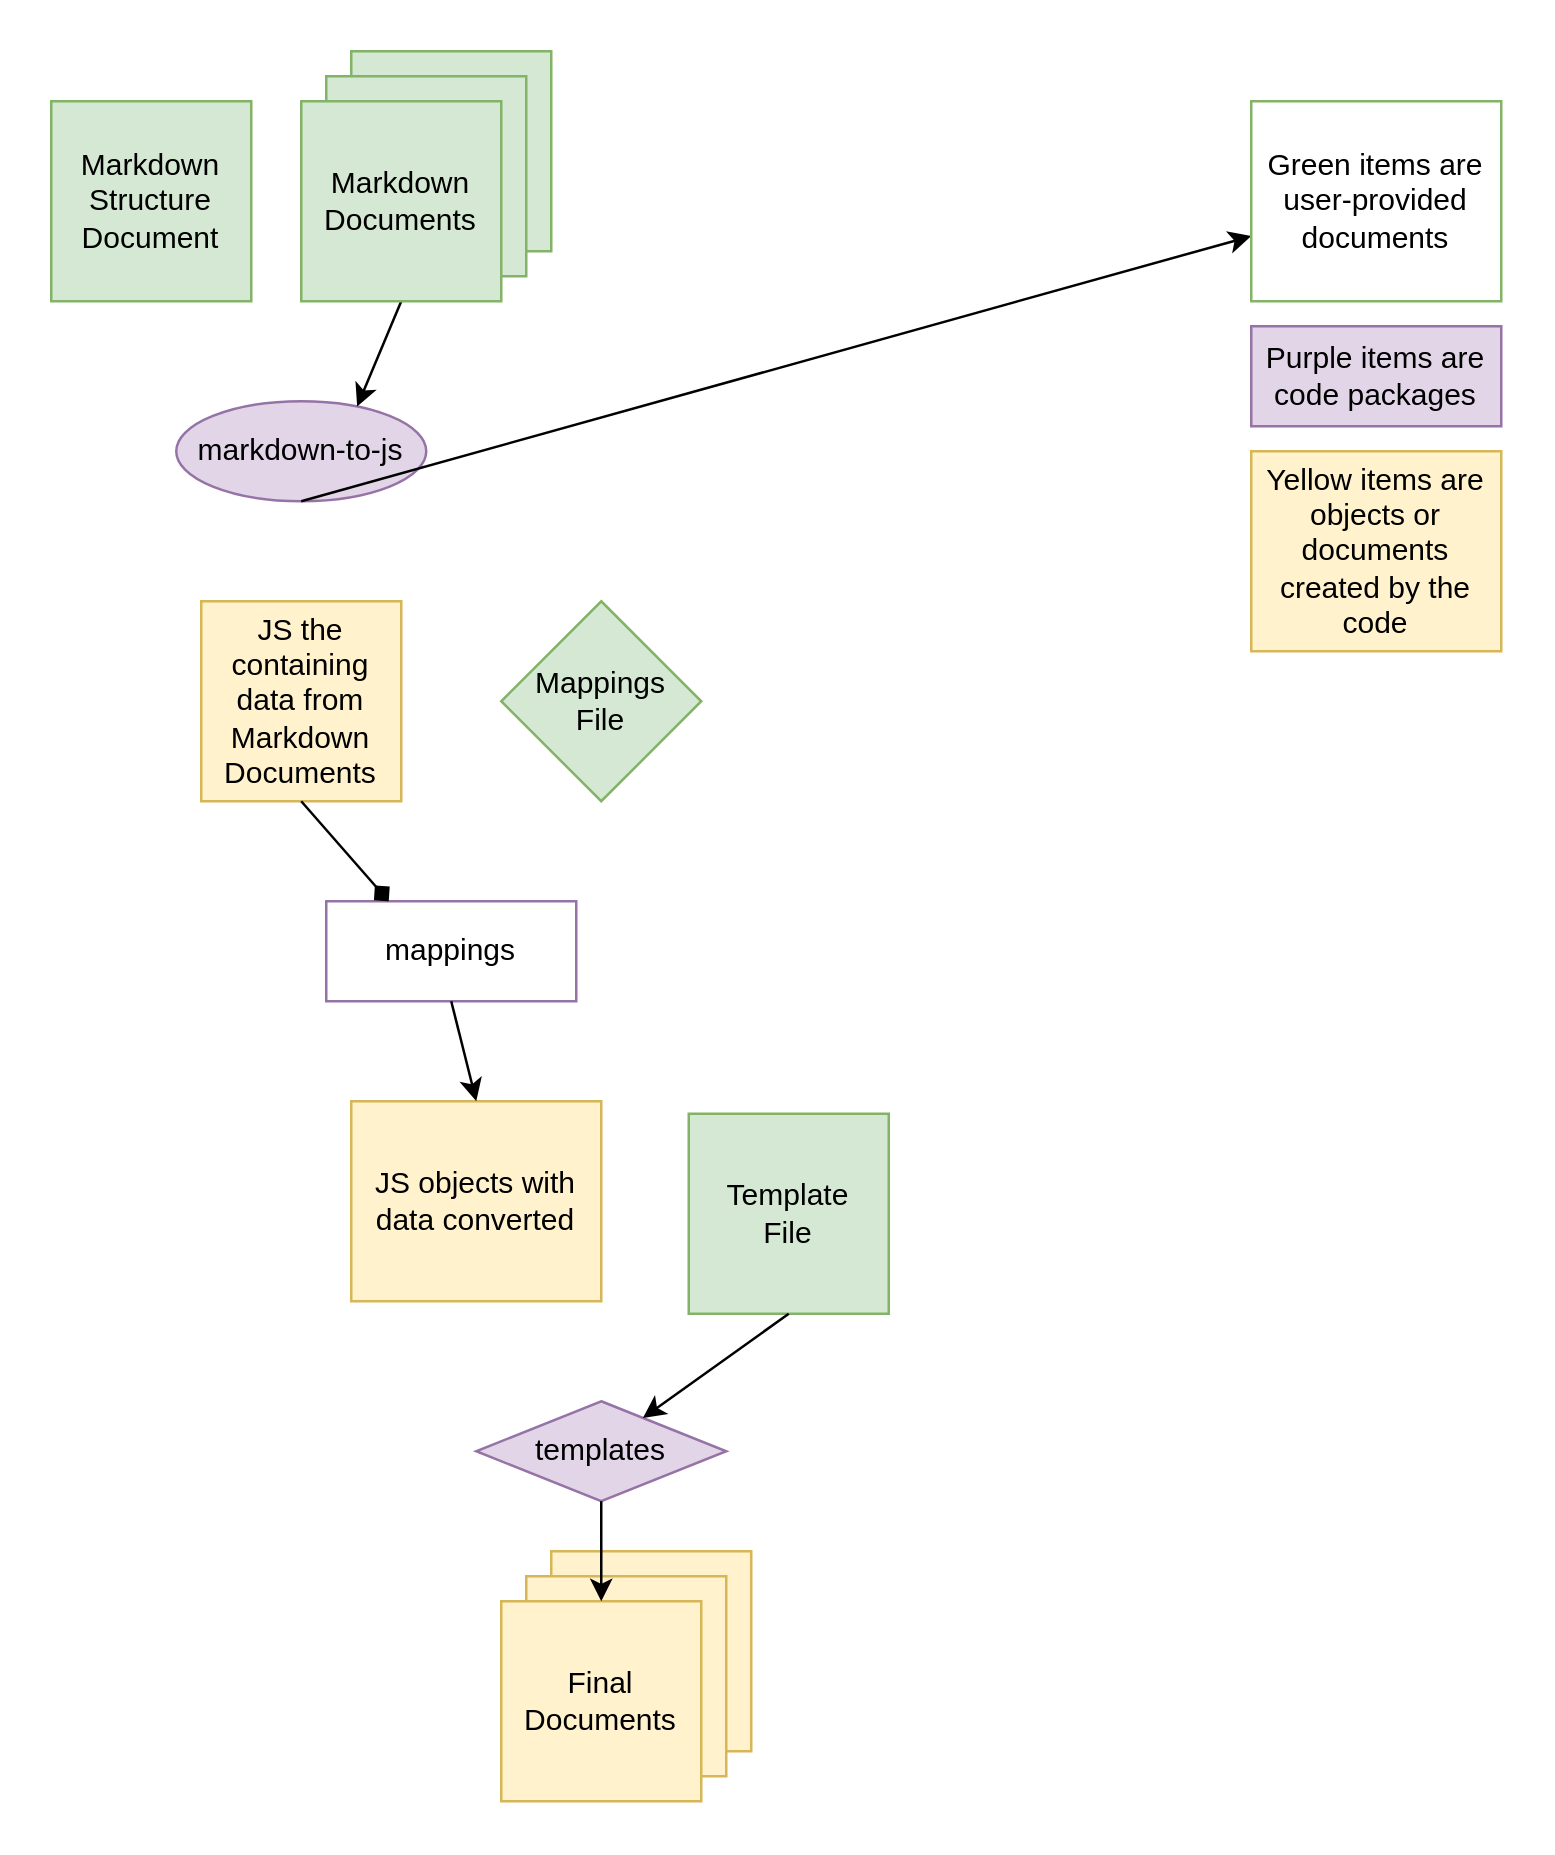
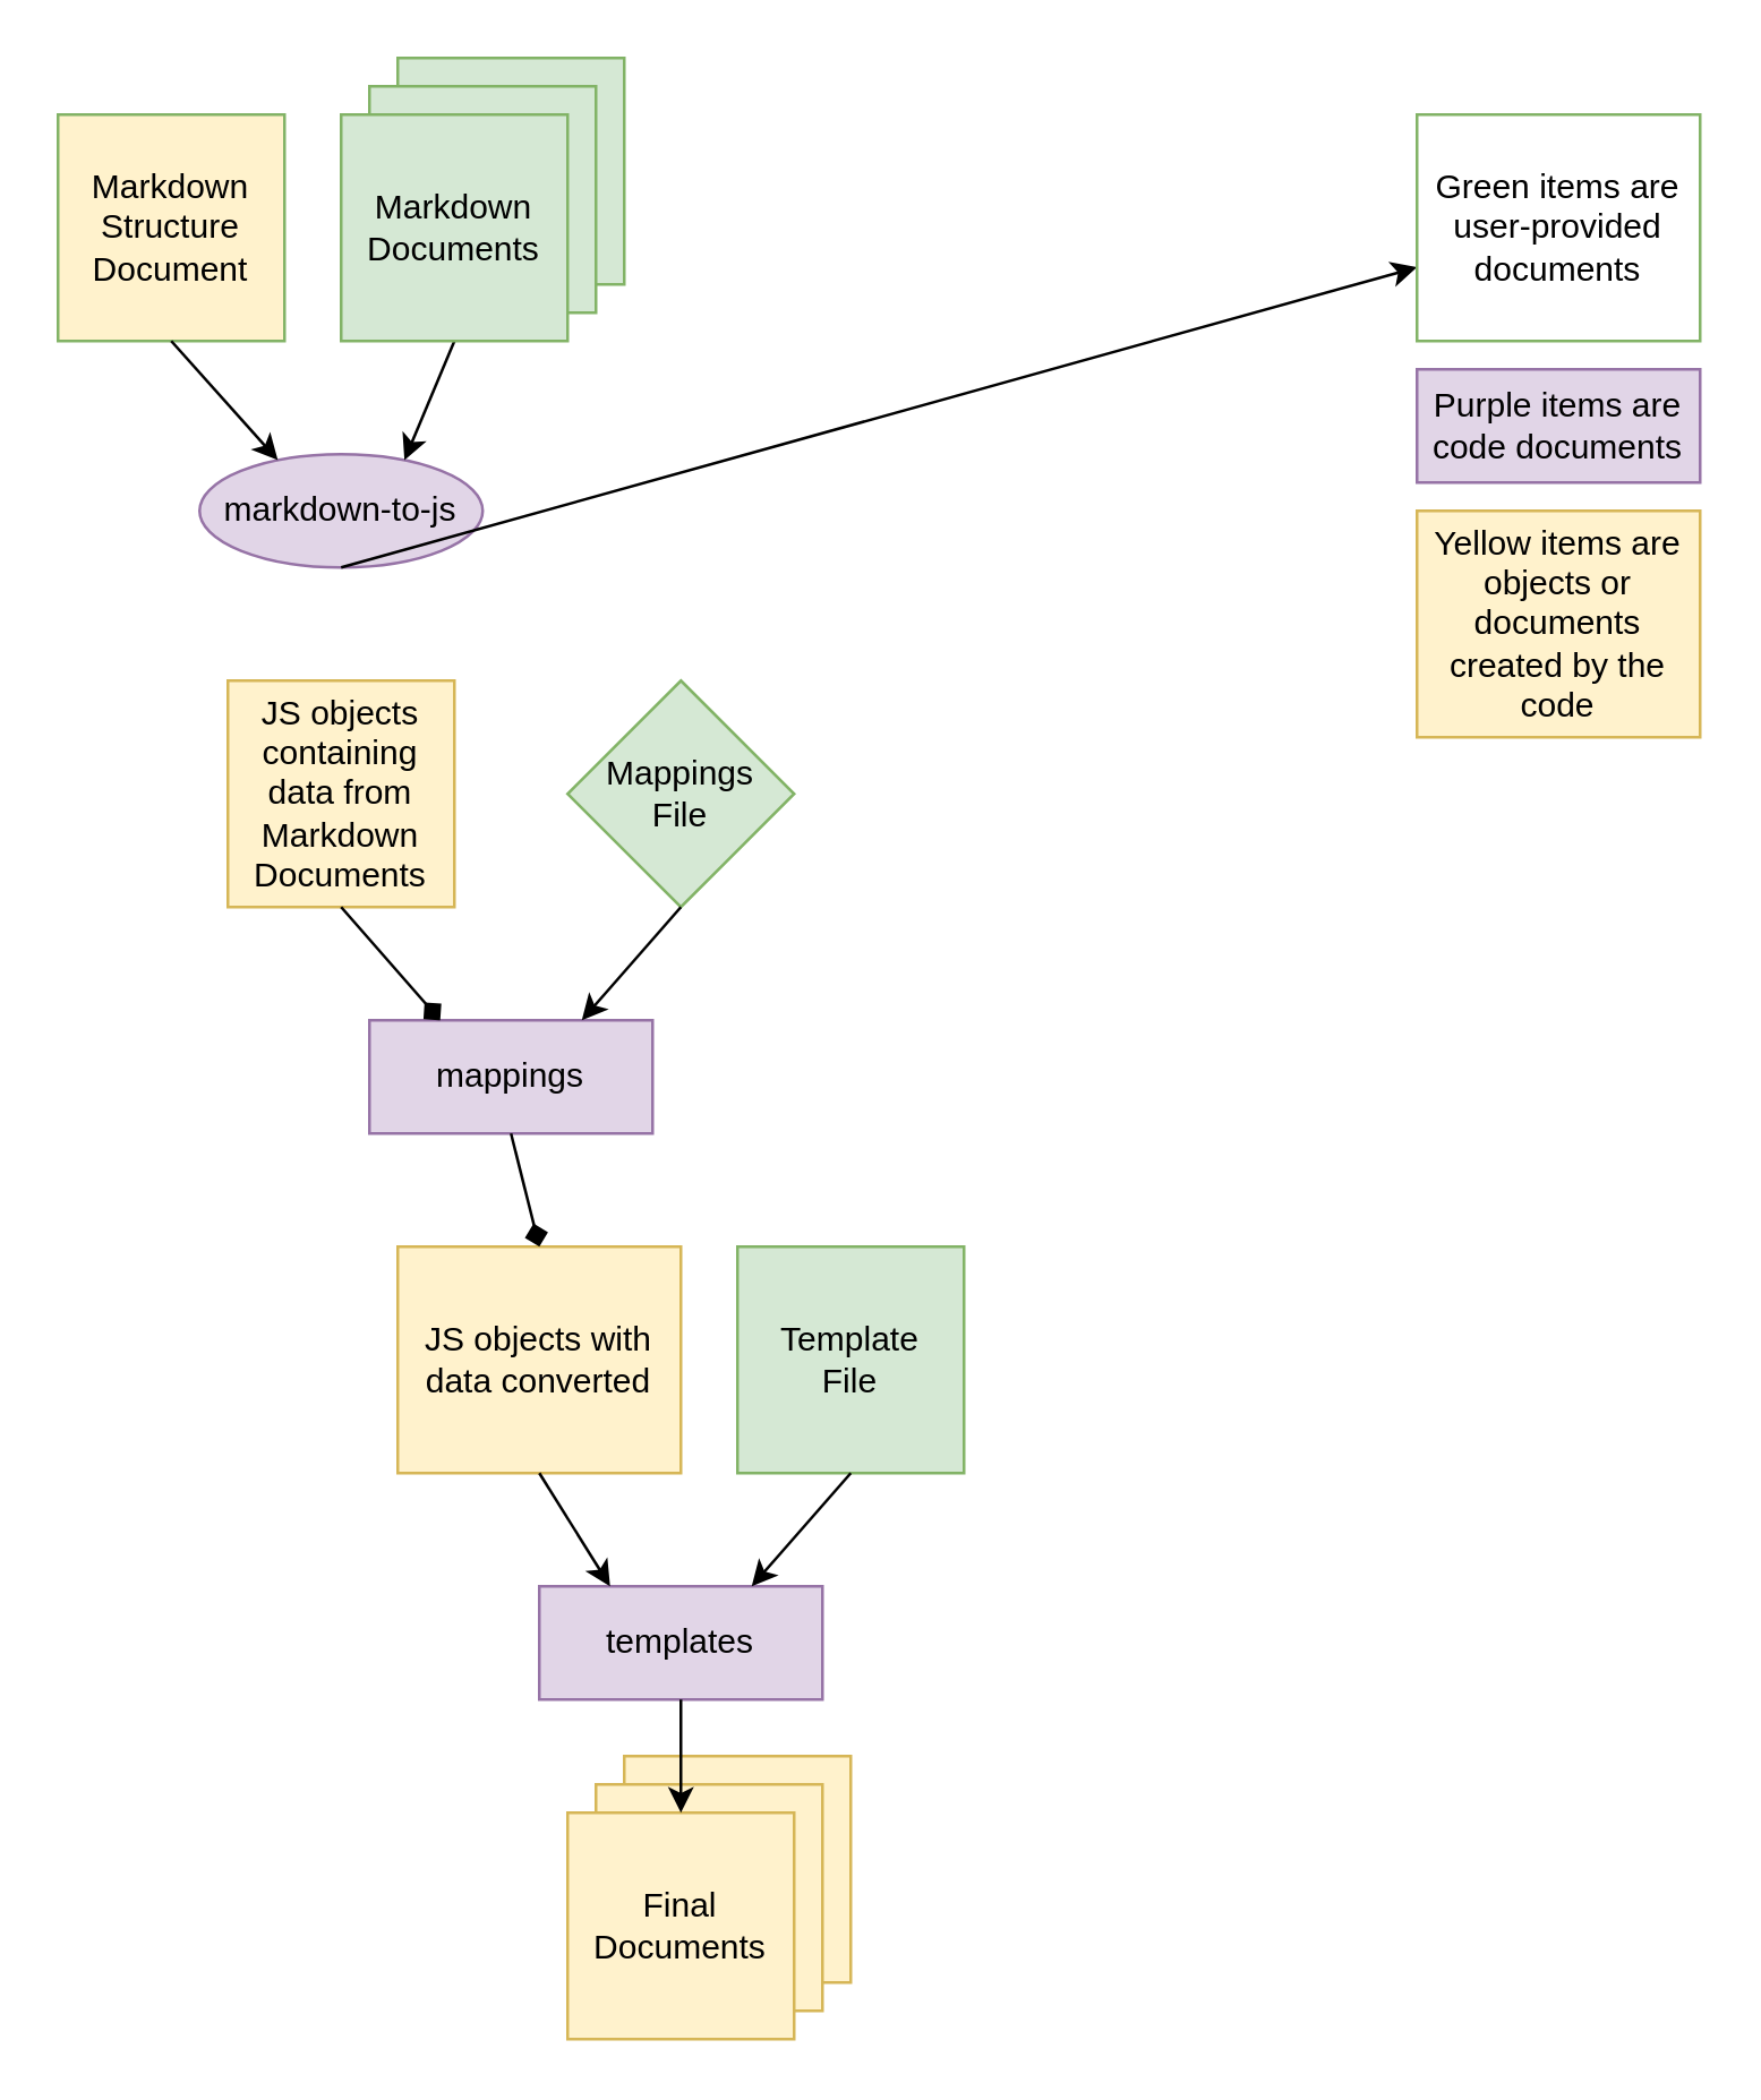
  <mxCell id="0" />
  <mxCell id="1" parent="0" />
- <mxCell id="2" value="Markdown&lt;br&gt;Structure&lt;br&gt;Document" style="rounded=0;whiteSpace=wrap;html=1;fillColor=#d5e8d4;strokeColor=#82b366;" parent="1" vertex="1"><mxGeometry x="20" y="40" width="80" height="80" as="geometry" /></mxCell>
+ <mxCell id="2" value="Markdown&lt;br&gt;Structure&lt;br&gt;Document" style="rounded=0;whiteSpace=wrap;html=1;fillColor=#fff2cc;strokeColor=#82b366;" parent="1" vertex="1"><mxGeometry x="20" y="40" width="80" height="80" as="geometry" /></mxCell>
  <mxCell id="3" value="Markdown&lt;br&gt;Documents" style="rounded=0;whiteSpace=wrap;html=1;fillColor=#d5e8d4;strokeColor=#82b366;" parent="1" vertex="1"><mxGeometry x="140" y="20" width="80" height="80" as="geometry" /></mxCell>
  <mxCell id="4" value="markdown-to-js" style="ellipse;whiteSpace=wrap;html=1;fillColor=#e1d5e7;strokeColor=#9673a6;" parent="1" vertex="1"><mxGeometry x="70" y="160" width="100" height="40" as="geometry" /></mxCell>
+ <mxCell id="5" value="" style="endArrow=classic;html=1;exitX=0.5;exitY=1;exitDx=0;exitDy=0;entryX=0.25;entryY=0;entryDx=0;entryDy=0;" parent="1" source="2" target="4" edge="1"><mxGeometry width="50" height="50" relative="1" as="geometry"><mxPoint x="370" y="310" as="sourcePoint" /><mxPoint x="420" y="260" as="targetPoint" /></mxGeometry></mxCell>
  <mxCell id="6" value="" style="endArrow=classic;html=1;exitX=0.5;exitY=1;exitDx=0;exitDy=0;entryX=0.75;entryY=0;entryDx=0;entryDy=0;" parent="1" source="24" target="4" edge="1"><mxGeometry width="50" height="50" relative="1" as="geometry"><mxPoint x="70" y="170" as="sourcePoint" /><mxPoint x="110" y="210" as="targetPoint" /></mxGeometry></mxCell>
- <mxCell id="7" value="JS the containing data from Markdown Documents" style="rounded=0;whiteSpace=wrap;html=1;fillColor=#fff2cc;strokeColor=#d6b656;" parent="1" vertex="1"><mxGeometry x="80" y="240" width="80" height="80" as="geometry" /></mxCell>
+ <mxCell id="7" value="JS objects containing data from Markdown Documents" style="rounded=0;whiteSpace=wrap;html=1;fillColor=#fff2cc;strokeColor=#d6b656;" parent="1" vertex="1"><mxGeometry x="80" y="240" width="80" height="80" as="geometry" /></mxCell>
  <mxCell id="8" value="" style="endArrow=classic;html=1;exitX=0.5;exitY=1;exitDx=0;exitDy=0;" parent="1" source="4" target="20" edge="1"><mxGeometry width="50" height="50" relative="1" as="geometry"><mxPoint x="370" y="300" as="sourcePoint" /><mxPoint x="420" y="250" as="targetPoint" /></mxGeometry></mxCell>
  <mxCell id="9" value="Mappings&lt;br&gt;File" style="rhombus;whiteSpace=wrap;html=1;fillColor=#d5e8d4;strokeColor=#82b366;" parent="1" vertex="1"><mxGeometry x="200" y="240" width="80" height="80" as="geometry" /></mxCell>
- <mxCell id="10" value="mappings" style="rounded=0;whiteSpace=wrap;html=1;fillColor=#ffffff;strokeColor=#9673a6;" parent="1" vertex="1"><mxGeometry x="130" y="360" width="100" height="40" as="geometry" /></mxCell>
+ <mxCell id="10" value="mappings" style="rounded=0;whiteSpace=wrap;html=1;fillColor=#e1d5e7;strokeColor=#9673a6;" parent="1" vertex="1"><mxGeometry x="130" y="360" width="100" height="40" as="geometry" /></mxCell>
  <mxCell id="11" value="" style="endArrow=diamond;html=1;exitX=0.5;exitY=1;exitDx=0;exitDy=0;entryX=0.25;entryY=0;entryDx=0;entryDy=0;" parent="1" source="7" target="10" edge="1"><mxGeometry width="50" height="50" relative="1" as="geometry"><mxPoint x="370" y="360" as="sourcePoint" /><mxPoint x="420" y="310" as="targetPoint" /></mxGeometry></mxCell>
+ <mxCell id="12" value="" style="endArrow=classic;html=1;exitX=0.5;exitY=1;exitDx=0;exitDy=0;entryX=0.75;entryY=0;entryDx=0;entryDy=0;" parent="1" source="9" target="10" edge="1"><mxGeometry width="50" height="50" relative="1" as="geometry"><mxPoint x="370" y="360" as="sourcePoint" /><mxPoint x="420" y="310" as="targetPoint" /></mxGeometry></mxCell>
  <mxCell id="13" value="JS objects with data converted" style="rounded=0;whiteSpace=wrap;html=1;fillColor=#fff2cc;strokeColor=#d6b656;" parent="1" vertex="1"><mxGeometry x="140" y="440" width="100" height="80" as="geometry" /></mxCell>
- <mxCell id="14" value="" style="endArrow=classic;html=1;exitX=0.5;exitY=1;exitDx=0;exitDy=0;entryX=0.5;entryY=0;entryDx=0;entryDy=0;" parent="1" source="10" target="13" edge="1"><mxGeometry width="50" height="50" relative="1" as="geometry"><mxPoint x="370" y="460" as="sourcePoint" /><mxPoint x="420" y="410" as="targetPoint" /></mxGeometry></mxCell>
- <mxCell id="15" value="templates" style="rhombus;whiteSpace=wrap;html=1;fillColor=#e1d5e7;strokeColor=#9673a6;" parent="1" vertex="1"><mxGeometry x="190" y="560" width="100" height="40" as="geometry" /></mxCell>
- <mxCell id="16" value="Template&lt;br&gt;File" style="rounded=0;whiteSpace=wrap;html=1;fillColor=#d5e8d4;strokeColor=#82b366;" parent="1" vertex="1"><mxGeometry x="275" y="445" width="80" height="80" as="geometry" /></mxCell>
+ <mxCell id="14" value="" style="endArrow=diamond;html=1;exitX=0.5;exitY=1;exitDx=0;exitDy=0;entryX=0.5;entryY=0;entryDx=0;entryDy=0;" parent="1" source="10" target="13" edge="1"><mxGeometry width="50" height="50" relative="1" as="geometry"><mxPoint x="370" y="460" as="sourcePoint" /><mxPoint x="420" y="410" as="targetPoint" /></mxGeometry></mxCell>
+ <mxCell id="15" value="templates" style="rounded=0;whiteSpace=wrap;html=1;fillColor=#e1d5e7;strokeColor=#9673a6;" parent="1" vertex="1"><mxGeometry x="190" y="560" width="100" height="40" as="geometry" /></mxCell>
+ <mxCell id="16" value="Template&lt;br&gt;File" style="rounded=0;whiteSpace=wrap;html=1;fillColor=#d5e8d4;strokeColor=#82b366;" parent="1" vertex="1"><mxGeometry x="260" y="440" width="80" height="80" as="geometry" /></mxCell>
  <mxCell id="17" value="Final Documents" style="rounded=0;whiteSpace=wrap;html=1;fillColor=#fff2cc;strokeColor=#d6b656;" parent="1" vertex="1"><mxGeometry x="220" y="620" width="80" height="80" as="geometry" /></mxCell>
+ <mxCell id="18" value="" style="endArrow=classic;html=1;exitX=0.5;exitY=1;exitDx=0;exitDy=0;entryX=0.25;entryY=0;entryDx=0;entryDy=0;" parent="1" source="13" target="15" edge="1"><mxGeometry width="50" height="50" relative="1" as="geometry"><mxPoint x="370" y="520" as="sourcePoint" /><mxPoint x="420" y="470" as="targetPoint" /></mxGeometry></mxCell>
  <mxCell id="19" value="" style="endArrow=classic;html=1;exitX=0.5;exitY=1;exitDx=0;exitDy=0;entryX=0.75;entryY=0;entryDx=0;entryDy=0;" parent="1" source="16" target="15" edge="1"><mxGeometry width="50" height="50" relative="1" as="geometry"><mxPoint x="370" y="520" as="sourcePoint" /><mxPoint x="420" y="470" as="targetPoint" /></mxGeometry></mxCell>
  <mxCell id="20" value="Green items are user-provided documents" style="rounded=0;whiteSpace=wrap;html=1;fillColor=#ffffff;strokeColor=#82b366;" parent="1" vertex="1"><mxGeometry x="500" y="40" width="100" height="80" as="geometry" /></mxCell>
- <mxCell id="21" value="Purple items are code packages" style="rounded=0;whiteSpace=wrap;html=1;fillColor=#e1d5e7;strokeColor=#9673a6;" parent="1" vertex="1"><mxGeometry x="500" y="130" width="100" height="40" as="geometry" /></mxCell>
+ <mxCell id="21" value="Purple items are code documents" style="rounded=0;whiteSpace=wrap;html=1;fillColor=#e1d5e7;strokeColor=#9673a6;" parent="1" vertex="1"><mxGeometry x="500" y="130" width="100" height="40" as="geometry" /></mxCell>
  <mxCell id="22" value="Yellow items are objects or documents created by the code" style="rounded=0;whiteSpace=wrap;html=1;fillColor=#fff2cc;strokeColor=#d6b656;" parent="1" vertex="1"><mxGeometry x="500" y="180" width="100" height="80" as="geometry" /></mxCell>
  <mxCell id="23" value="Markdown&lt;br&gt;Documents" style="rounded=0;whiteSpace=wrap;html=1;fillColor=#d5e8d4;strokeColor=#82b366;" vertex="1" parent="1"><mxGeometry x="130" y="30" width="80" height="80" as="geometry" /></mxCell>
  <mxCell id="24" value="Markdown&lt;br&gt;Documents" style="rounded=0;whiteSpace=wrap;html=1;fillColor=#d5e8d4;strokeColor=#82b366;" vertex="1" parent="1"><mxGeometry x="120" y="40" width="80" height="80" as="geometry" /></mxCell>
  <mxCell id="25" value="Final Documents" style="rounded=0;whiteSpace=wrap;html=1;fillColor=#fff2cc;strokeColor=#d6b656;" vertex="1" parent="1"><mxGeometry x="210" y="630" width="80" height="80" as="geometry" /></mxCell>
  <mxCell id="26" value="Final Documents" style="rounded=0;whiteSpace=wrap;html=1;fillColor=#fff2cc;strokeColor=#d6b656;" vertex="1" parent="1"><mxGeometry x="200" y="640" width="80" height="80" as="geometry" /></mxCell>
  <mxCell id="27" value="" style="endArrow=classic;html=1;exitX=0.5;exitY=1;exitDx=0;exitDy=0;" parent="1" source="15" edge="1"><mxGeometry width="50" height="50" relative="1" as="geometry"><mxPoint x="370" y="520" as="sourcePoint" /><mxPoint x="240" y="640" as="targetPoint" /></mxGeometry></mxCell>
